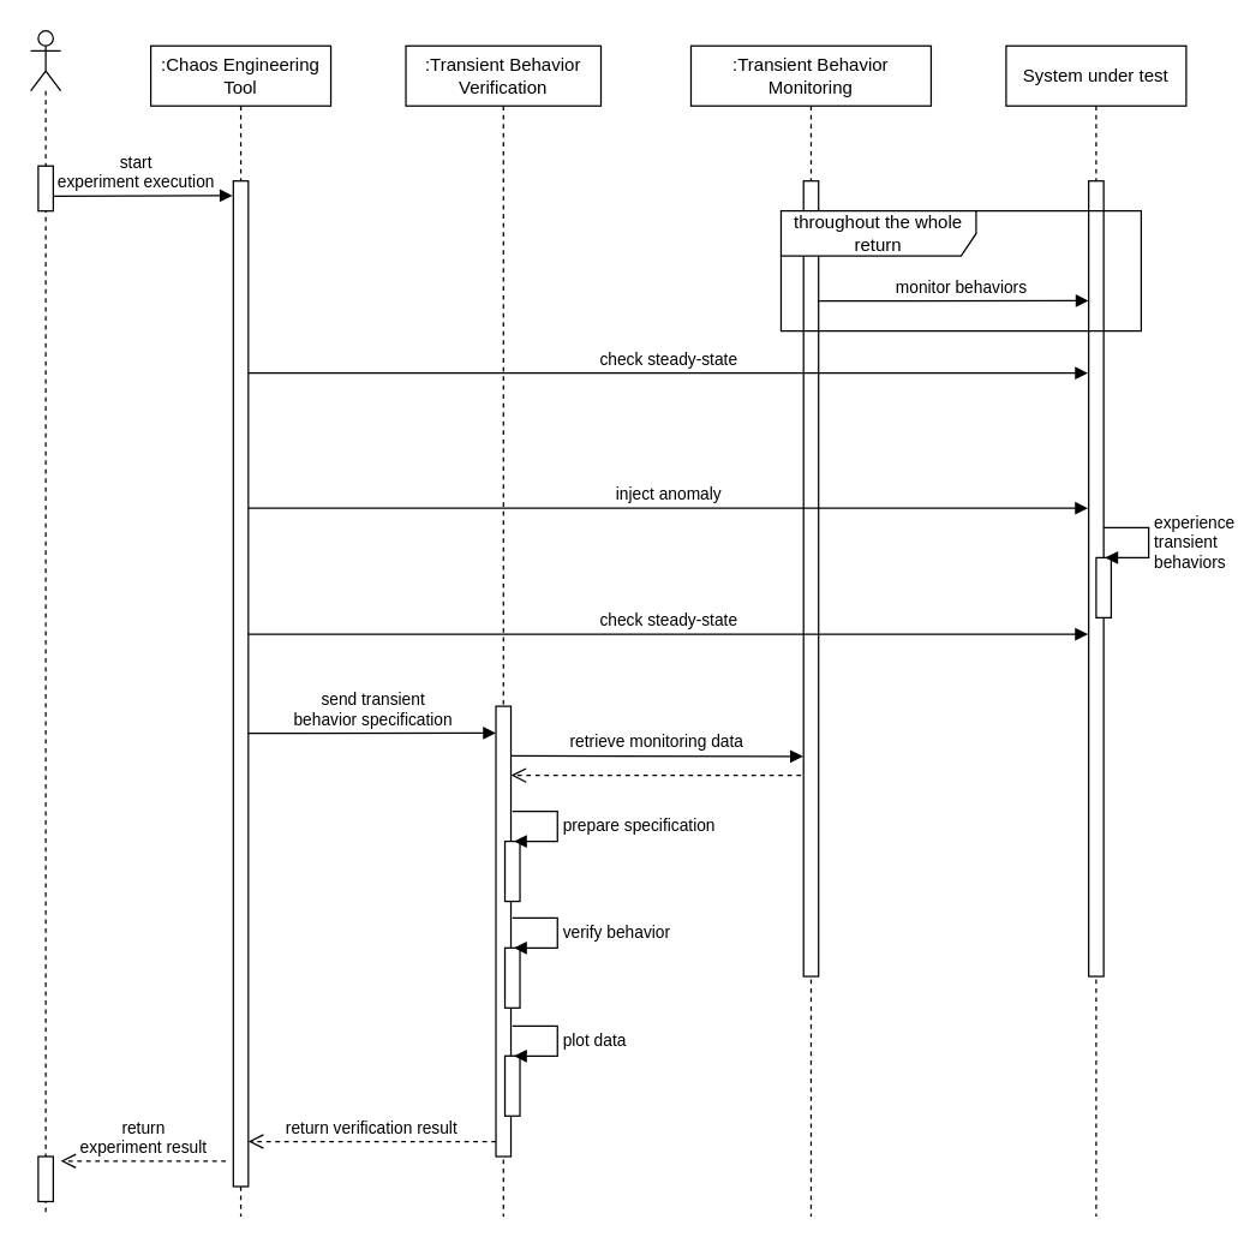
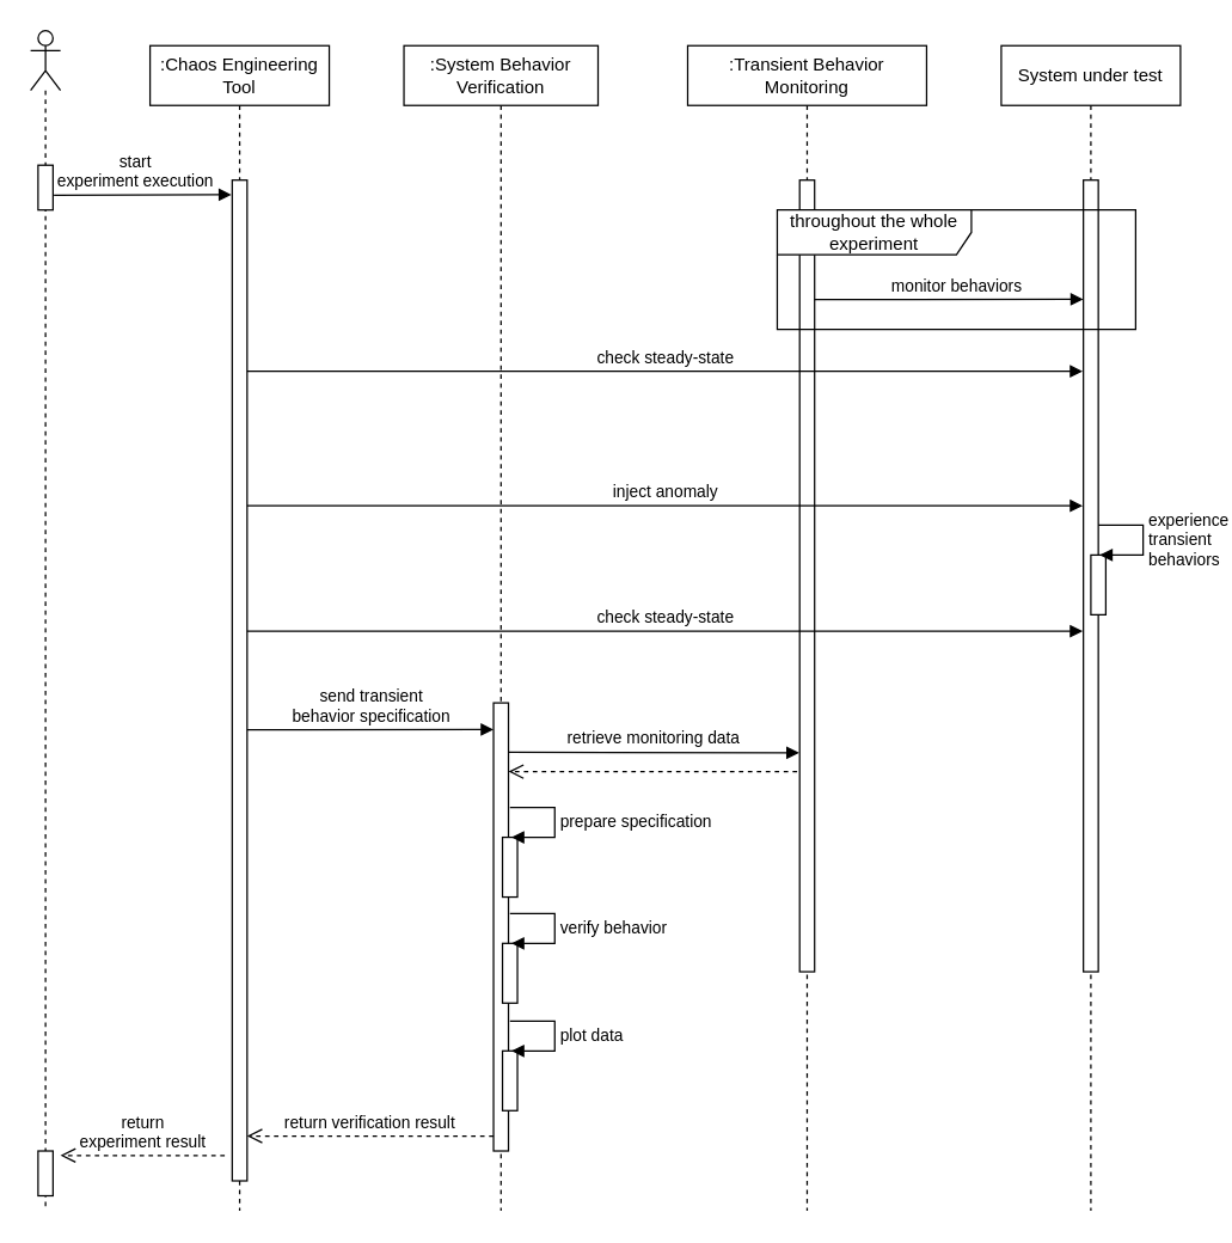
  <mxCell id="0" />
  <mxCell id="1" parent="0" />
  <mxCell id="2" value=":Chaos Engineering Tool" style="shape=umlLifeline;perimeter=lifelinePerimeter;whiteSpace=wrap;html=1;container=1;collapsible=0;recursiveResize=0;outlineConnect=0;" parent="1" vertex="1"><mxGeometry x="100" y="30" width="120" height="780" as="geometry" /></mxCell>
  <mxCell id="3" value="" style="html=1;points=[];perimeter=orthogonalPerimeter;" parent="2" vertex="1"><mxGeometry x="55" y="90" width="10" height="670" as="geometry" /></mxCell>
  <mxCell id="4" value="send transient&lt;br&gt;behavior specification" style="html=1;verticalAlign=bottom;endArrow=block;rounded=0;entryX=0;entryY=0.043;entryDx=0;entryDy=0;entryPerimeter=0;" parent="2" edge="1"><mxGeometry width="80" relative="1" as="geometry"><mxPoint x="65" y="458" as="sourcePoint" /><mxPoint x="230" y="457.89" as="targetPoint" /></mxGeometry></mxCell>
  <mxCell id="5" value=":Transient Behavior Monitoring" style="shape=umlLifeline;perimeter=lifelinePerimeter;whiteSpace=wrap;html=1;container=1;collapsible=0;recursiveResize=0;outlineConnect=0;" parent="1" vertex="1"><mxGeometry x="460" y="30" width="160" height="780" as="geometry" /></mxCell>
  <mxCell id="6" value="" style="html=1;points=[];perimeter=orthogonalPerimeter;fillColor=default;" parent="5" vertex="1"><mxGeometry x="75" y="90" width="10" height="530" as="geometry" /></mxCell>
  <mxCell id="7" value="check steady-state" style="html=1;verticalAlign=bottom;endArrow=block;rounded=0;" parent="5" edge="1"><mxGeometry width="80" relative="1" as="geometry"><mxPoint x="-295" y="218" as="sourcePoint" /><mxPoint x="264.5" y="218" as="targetPoint" /></mxGeometry></mxCell>
  <mxCell id="8" value="retrieve monitoring data" style="html=1;verticalAlign=bottom;endArrow=block;rounded=0;entryX=-0.036;entryY=0.68;entryDx=0;entryDy=0;entryPerimeter=0;" parent="5" edge="1"><mxGeometry width="80" relative="1" as="geometry"><mxPoint x="-120" y="473" as="sourcePoint" /><mxPoint x="74.64" y="473.4" as="targetPoint" /></mxGeometry></mxCell>
  <mxCell id="9" value="" style="html=1;verticalAlign=bottom;endArrow=open;dashed=1;endSize=8;rounded=0;exitX=-0.17;exitY=0.717;exitDx=0;exitDy=0;exitPerimeter=0;" parent="5" edge="1"><mxGeometry relative="1" as="geometry"><mxPoint x="73.3" y="486.01" as="sourcePoint" /><mxPoint x="-120" y="486" as="targetPoint" /></mxGeometry></mxCell>
- <mxCell id="10" value=":Transient Behavior Verification" style="shape=umlLifeline;perimeter=lifelinePerimeter;whiteSpace=wrap;html=1;container=1;collapsible=0;recursiveResize=0;outlineConnect=0;" parent="1" vertex="1"><mxGeometry x="270" y="30" width="130" height="780" as="geometry" /></mxCell>
+ <mxCell id="10" value=":System Behavior Verification" style="shape=umlLifeline;perimeter=lifelinePerimeter;whiteSpace=wrap;html=1;container=1;collapsible=0;recursiveResize=0;outlineConnect=0;" parent="1" vertex="1"><mxGeometry x="270" y="30" width="130" height="780" as="geometry" /></mxCell>
  <mxCell id="11" value="" style="html=1;points=[];perimeter=orthogonalPerimeter;" parent="10" vertex="1"><mxGeometry x="60" y="440" width="10" height="300" as="geometry" /></mxCell>
  <mxCell id="12" value="" style="html=1;points=[];perimeter=orthogonalPerimeter;fillColor=default;" parent="10" vertex="1"><mxGeometry x="66" y="601" width="10" height="40" as="geometry" /></mxCell>
  <mxCell id="13" value="verify behavior" style="edgeStyle=orthogonalEdgeStyle;html=1;align=left;spacingLeft=2;endArrow=block;rounded=0;entryX=1;entryY=0;" parent="10" edge="1"><mxGeometry relative="1" as="geometry"><mxPoint x="71" y="581" as="sourcePoint" /><Array as="points"><mxPoint x="101" y="581" /></Array><mxPoint x="72" y="601" as="targetPoint" /></mxGeometry></mxCell>
  <mxCell id="14" value="" style="html=1;points=[];perimeter=orthogonalPerimeter;fillColor=default;" parent="10" vertex="1"><mxGeometry x="66" y="530" width="10" height="40" as="geometry" /></mxCell>
  <mxCell id="15" value="prepare specification" style="edgeStyle=orthogonalEdgeStyle;html=1;align=left;spacingLeft=2;endArrow=block;rounded=0;entryX=1;entryY=0;" parent="10" edge="1"><mxGeometry relative="1" as="geometry"><mxPoint x="71" y="510" as="sourcePoint" /><Array as="points"><mxPoint x="101" y="510" /></Array><mxPoint x="72" y="530" as="targetPoint" /></mxGeometry></mxCell>
  <mxCell id="16" value="" style="shape=umlLifeline;participant=umlActor;perimeter=lifelinePerimeter;whiteSpace=wrap;html=1;container=1;collapsible=0;recursiveResize=0;verticalAlign=top;spacingTop=36;outlineConnect=0;" parent="1" vertex="1"><mxGeometry x="20" y="20" width="20" height="790" as="geometry" /></mxCell>
  <mxCell id="17" value="" style="html=1;points=[];perimeter=orthogonalPerimeter;" parent="16" vertex="1"><mxGeometry x="5" y="90" width="10" height="30" as="geometry" /></mxCell>
  <mxCell id="18" value="" style="html=1;points=[];perimeter=orthogonalPerimeter;" parent="16" vertex="1"><mxGeometry x="5" y="750" width="10" height="30" as="geometry" /></mxCell>
  <mxCell id="19" value="System under test" style="shape=umlLifeline;perimeter=lifelinePerimeter;whiteSpace=wrap;html=1;container=1;collapsible=0;recursiveResize=0;outlineConnect=0;" parent="1" vertex="1"><mxGeometry x="670" y="30" width="120" height="780" as="geometry" /></mxCell>
  <mxCell id="20" value="" style="html=1;points=[];perimeter=orthogonalPerimeter;" parent="19" vertex="1"><mxGeometry x="55" y="90" width="10" height="530" as="geometry" /></mxCell>
  <mxCell id="21" value="" style="html=1;points=[];perimeter=orthogonalPerimeter;fillColor=default;" parent="19" vertex="1"><mxGeometry x="60" y="341" width="10" height="40" as="geometry" /></mxCell>
  <mxCell id="22" value="experience&lt;br&gt;transient&lt;br&gt;behaviors" style="edgeStyle=orthogonalEdgeStyle;html=1;align=left;spacingLeft=2;endArrow=block;rounded=0;entryX=1;entryY=0;" parent="19" edge="1"><mxGeometry relative="1" as="geometry"><mxPoint x="65" y="321" as="sourcePoint" /><Array as="points"><mxPoint x="95" y="321" /></Array><mxPoint x="66" y="341" as="targetPoint" /></mxGeometry></mxCell>
  <mxCell id="23" value="start &lt;br&gt;experiment execution" style="html=1;verticalAlign=bottom;endArrow=block;rounded=0;exitX=1.06;exitY=0.671;exitDx=0;exitDy=0;exitPerimeter=0;" parent="1" source="17" edge="1"><mxGeometry x="-0.085" width="80" relative="1" as="geometry"><mxPoint x="50" y="130" as="sourcePoint" /><mxPoint x="154.5" y="129.8" as="targetPoint" /><mxPoint as="offset" /></mxGeometry></mxCell>
  <mxCell id="24" value="inject anomaly" style="html=1;verticalAlign=bottom;endArrow=block;rounded=0;" parent="1" edge="1"><mxGeometry width="80" relative="1" as="geometry"><mxPoint x="165" y="338" as="sourcePoint" /><mxPoint x="724.5" y="338" as="targetPoint" /></mxGeometry></mxCell>
- <mxCell id="25" value="throughout the whole return" style="shape=umlFrame;whiteSpace=wrap;html=1;fillColor=default;width=130;height=30;" parent="1" vertex="1"><mxGeometry x="520" y="140" width="240" height="80" as="geometry" /></mxCell>
+ <mxCell id="25" value="throughout the whole experiment" style="shape=umlFrame;whiteSpace=wrap;html=1;fillColor=default;width=130;height=30;" parent="1" vertex="1"><mxGeometry x="520" y="140" width="240" height="80" as="geometry" /></mxCell>
  <mxCell id="26" value="monitor behaviors" style="html=1;verticalAlign=bottom;endArrow=block;rounded=0;entryX=0.833;entryY=0.664;entryDx=0;entryDy=0;entryPerimeter=0;exitX=0.083;exitY=0.667;exitDx=0;exitDy=0;exitPerimeter=0;" parent="1" edge="1"><mxGeometry x="0.056" width="80" relative="1" as="geometry"><mxPoint x="544.92" y="200.03" as="sourcePoint" /><mxPoint x="724.92" y="199.76" as="targetPoint" /><mxPoint as="offset" /></mxGeometry></mxCell>
  <mxCell id="27" value="" style="html=1;points=[];perimeter=orthogonalPerimeter;fillColor=default;" parent="1" vertex="1"><mxGeometry x="336" y="703" width="10" height="40" as="geometry" /></mxCell>
  <mxCell id="28" value="plot data" style="edgeStyle=orthogonalEdgeStyle;html=1;align=left;spacingLeft=2;endArrow=block;rounded=0;entryX=1;entryY=0;" parent="1" edge="1"><mxGeometry relative="1" as="geometry"><mxPoint x="341" y="683" as="sourcePoint" /><Array as="points"><mxPoint x="371" y="683" /></Array><mxPoint x="342" y="703" as="targetPoint" /></mxGeometry></mxCell>
  <mxCell id="29" value="check steady-state" style="html=1;verticalAlign=bottom;endArrow=block;rounded=0;" parent="1" edge="1"><mxGeometry width="80" relative="1" as="geometry"><mxPoint x="165" y="422" as="sourcePoint" /><mxPoint x="724.5" y="422" as="targetPoint" /></mxGeometry></mxCell>
  <mxCell id="30" value="return&lt;br&gt;experiment result" style="html=1;verticalAlign=bottom;endArrow=open;dashed=1;endSize=8;rounded=0;" parent="1" edge="1"><mxGeometry relative="1" as="geometry"><mxPoint x="150" y="773" as="sourcePoint" /><mxPoint x="40" y="773" as="targetPoint" /></mxGeometry></mxCell>
  <mxCell id="31" value="return verification result" style="html=1;verticalAlign=bottom;endArrow=open;dashed=1;endSize=8;rounded=0;exitX=0;exitY=0.909;exitDx=0;exitDy=0;exitPerimeter=0;" parent="1" edge="1"><mxGeometry relative="1" as="geometry"><mxPoint x="330" y="760" as="sourcePoint" /><mxPoint x="165" y="760.02" as="targetPoint" /></mxGeometry></mxCell>
